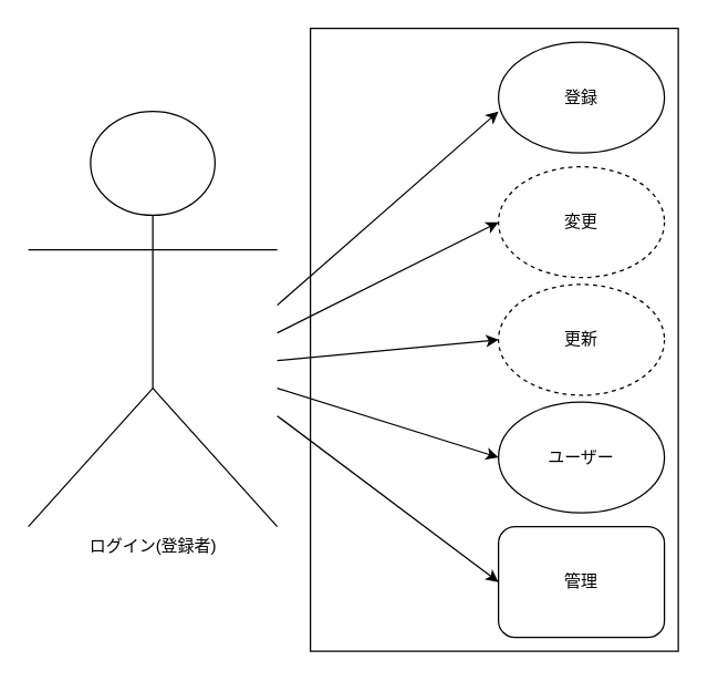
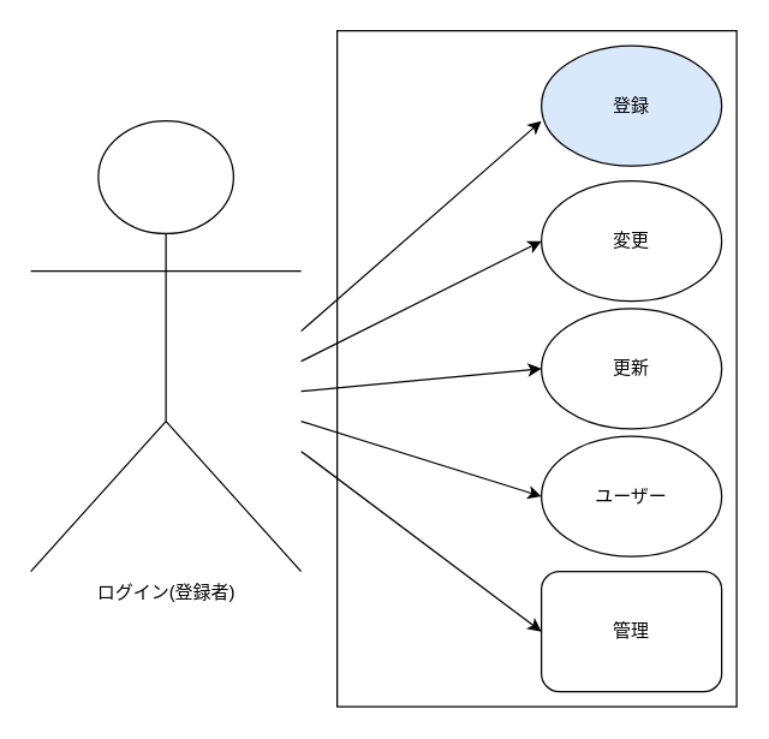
  <mxCell id="0" />
  <mxCell id="1" parent="0" />
  <mxCell id="2" value="" style="rounded=0;whiteSpace=wrap;html=1;" vertex="1" parent="1"><mxGeometry x="224" y="20" width="266" height="450" as="geometry" /></mxCell>
  <mxCell id="3" value="ログイン(登録者)" style="shape=umlActor;verticalLabelPosition=bottom;verticalAlign=top;html=1;outlineConnect=0;" vertex="1" parent="1"><mxGeometry x="20" y="80" width="180" height="300" as="geometry" /></mxCell>
- <mxCell id="4" value="登録" style="ellipse;whiteSpace=wrap;html=1;" vertex="1" parent="1"><mxGeometry x="360" y="30" width="120" height="80" as="geometry" /></mxCell>
- <mxCell id="5" value="変更" style="ellipse;whiteSpace=wrap;html=1;dashed=1;" vertex="1" parent="1"><mxGeometry x="360" y="120" width="120" height="80" as="geometry" /></mxCell>
- <mxCell id="6" value="更新" style="ellipse;whiteSpace=wrap;html=1;dashed=1;" vertex="1" parent="1"><mxGeometry x="360" y="205" width="120" height="80" as="geometry" /></mxCell>
+ <mxCell id="4" value="登録" style="ellipse;whiteSpace=wrap;html=1;fillColor=#dae8fc;" vertex="1" parent="1"><mxGeometry x="360" y="30" width="120" height="80" as="geometry" /></mxCell>
+ <mxCell id="5" value="変更" style="ellipse;whiteSpace=wrap;html=1;" vertex="1" parent="1"><mxGeometry x="360" y="120" width="120" height="80" as="geometry" /></mxCell>
+ <mxCell id="6" value="更新" style="ellipse;whiteSpace=wrap;html=1;" vertex="1" parent="1"><mxGeometry x="360" y="205" width="120" height="80" as="geometry" /></mxCell>
  <mxCell id="7" value="ユーザー" style="ellipse;whiteSpace=wrap;html=1;" vertex="1" parent="1"><mxGeometry x="360" y="290" width="120" height="80" as="geometry" /></mxCell>
  <mxCell id="8" value="管理" style="whiteSpace=wrap;html=1;rounded=1;" vertex="1" parent="1"><mxGeometry x="360" y="380" width="120" height="80" as="geometry" /></mxCell>
  <mxCell id="9" value="" style="endArrow=classic;html=1;rounded=0;" edge="1" parent="1"><mxGeometry width="50" height="50" relative="1" as="geometry"><mxPoint x="200" y="220" as="sourcePoint" /><mxPoint x="360" y="80" as="targetPoint" /></mxGeometry></mxCell>
  <mxCell id="10" value="" style="endArrow=classic;html=1;rounded=0;entryX=0;entryY=0.5;entryDx=0;entryDy=0;" edge="1" parent="1" target="5"><mxGeometry width="50" height="50" relative="1" as="geometry"><mxPoint x="200" y="240" as="sourcePoint" /><mxPoint x="357" y="100" as="targetPoint" /></mxGeometry></mxCell>
  <mxCell id="11" value="" style="endArrow=classic;html=1;rounded=0;entryX=0;entryY=0.5;entryDx=0;entryDy=0;" edge="1" parent="1" target="6"><mxGeometry width="50" height="50" relative="1" as="geometry"><mxPoint x="200" y="260" as="sourcePoint" /><mxPoint x="357" y="120" as="targetPoint" /></mxGeometry></mxCell>
  <mxCell id="12" value="" style="endArrow=classic;html=1;rounded=0;entryX=0;entryY=0.5;entryDx=0;entryDy=0;" edge="1" parent="1" target="7"><mxGeometry width="50" height="50" relative="1" as="geometry"><mxPoint x="200" y="280" as="sourcePoint" /><mxPoint x="357" y="140" as="targetPoint" /></mxGeometry></mxCell>
  <mxCell id="13" value="" style="endArrow=classic;html=1;rounded=0;entryX=0;entryY=0.5;entryDx=0;entryDy=0;" edge="1" parent="1" target="8"><mxGeometry width="50" height="50" relative="1" as="geometry"><mxPoint x="200" y="300" as="sourcePoint" /><mxPoint x="360" y="350" as="targetPoint" /></mxGeometry></mxCell>
